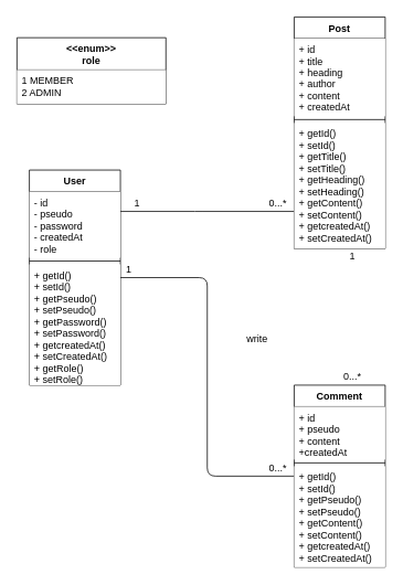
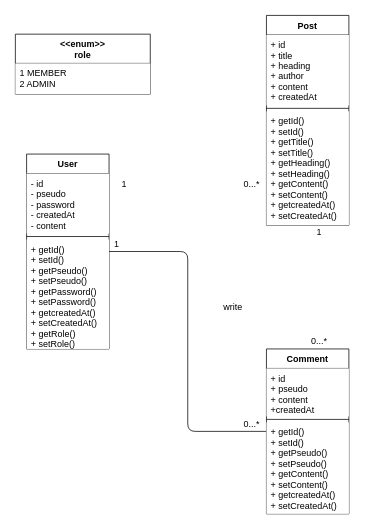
  <mxCell id="0" />
  <mxCell id="1" parent="0" />
- <mxCell id="2" value="" style="endArrow=none;html=1;strokeWidth=1;edgeStyle=orthogonalEdgeStyle;" edge="1" parent="1" source="4" target="14"><mxGeometry width="50" height="50" relative="1" as="geometry"><mxPoint x="315" y="295" as="sourcePoint" /><mxPoint x="365" y="245" as="targetPoint" /><Array as="points"><mxPoint x="235" y="255" /><mxPoint x="235" y="255" /></Array></mxGeometry></mxCell>
  <mxCell id="3" value="" style="endArrow=none;html=1;strokeWidth=1;edgeStyle=orthogonalEdgeStyle;" edge="1" parent="1" source="4" target="10"><mxGeometry width="50" height="50" relative="1" as="geometry"><mxPoint x="215" y="245" as="sourcePoint" /><mxPoint x="485" y="315" as="targetPoint" /></mxGeometry></mxCell>
  <mxCell id="4" value="User&#10;" style="swimlane;fontStyle=1;align=center;verticalAlign=top;childLayout=stackLayout;horizontal=1;startSize=26;horizontalStack=0;resizeParent=1;resizeParentMax=0;resizeLast=0;collapsible=1;marginBottom=0;swimlaneLine=1;backgroundOutline=0;fillColor=#ffffff;" vertex="1" parent="1"><mxGeometry x="35" y="205" width="110" height="260" as="geometry" /></mxCell>
- <mxCell id="5" value="- id&#10;- pseudo&#10;- password&#10;- createdAt&#10;- role" style="text;strokeColor=none;fillColor=#ffffff;align=left;verticalAlign=top;spacingLeft=4;spacingRight=4;overflow=hidden;rotatable=0;points=[[0,0.5],[1,0.5]];portConstraint=eastwest;shadow=0;" vertex="1" parent="4"><mxGeometry y="26" width="110" height="80" as="geometry" /></mxCell>
+ <mxCell id="5" value="- id&#10;- pseudo&#10;- password&#10;- createdAt&#10;- content" style="text;strokeColor=none;fillColor=#ffffff;align=left;verticalAlign=top;spacingLeft=4;spacingRight=4;overflow=hidden;rotatable=0;points=[[0,0.5],[1,0.5]];portConstraint=eastwest;shadow=0;" vertex="1" parent="4"><mxGeometry y="26" width="110" height="80" as="geometry" /></mxCell>
  <mxCell id="6" value="" style="line;strokeWidth=1;fillColor=#ffffff;align=left;verticalAlign=middle;spacingTop=-1;spacingLeft=3;spacingRight=3;rotatable=0;labelPosition=right;points=[];portConstraint=eastwest;" vertex="1" parent="4"><mxGeometry y="106" width="110" height="8" as="geometry" /></mxCell>
  <mxCell id="7" value="+ getId()&#10;+ setId()&#10;+ getPseudo()&#10;+ setPseudo()&#10;+ getPassword()&#10;+ setPassword()&#10;+ getcreatedAt()&#10;+ setCreatedAt()&#10;+ getRole()&#10;+ setRole()&#10;" style="text;strokeColor=none;fillColor=#ffffff;align=left;verticalAlign=top;spacingLeft=4;spacingRight=4;overflow=hidden;rotatable=0;points=[[0,0.5],[1,0.5]];portConstraint=eastwest;" vertex="1" parent="4"><mxGeometry y="114" width="110" height="146" as="geometry" /></mxCell>
  <mxCell id="8" value="&lt;&lt;enum&gt;&gt;&#10;role&#10;" style="swimlane;fontStyle=1;align=center;verticalAlign=top;childLayout=stackLayout;horizontal=1;startSize=39;horizontalStack=0;resizeParent=1;resizeParentMax=0;resizeLast=0;collapsible=1;marginBottom=0;swimlaneLine=1;backgroundOutline=0;fillColor=#ffffff;" vertex="1" parent="1"><mxGeometry x="20" y="45" width="180" height="80" as="geometry" /></mxCell>
  <mxCell id="9" value="1 MEMBER&#10;2 ADMIN" style="text;strokeColor=none;fillColor=#ffffff;align=left;verticalAlign=top;spacingLeft=4;spacingRight=4;overflow=hidden;rotatable=0;points=[[0,0.5],[1,0.5]];portConstraint=eastwest;shadow=0;" vertex="1" parent="8"><mxGeometry y="39" width="180" height="41" as="geometry" /></mxCell>
  <mxCell id="10" value="Comment" style="swimlane;fontStyle=1;align=center;verticalAlign=top;childLayout=stackLayout;horizontal=1;startSize=26;horizontalStack=0;resizeParent=1;resizeParentMax=0;resizeLast=0;collapsible=1;marginBottom=0;swimlaneLine=1;backgroundOutline=0;fillColor=#ffffff;" vertex="1" parent="1"><mxGeometry x="355" y="465" width="110" height="220" as="geometry" /></mxCell>
  <mxCell id="11" value="+ id&#10;+ pseudo&#10;+ content&#10;+createdAt" style="text;strokeColor=none;fillColor=#ffffff;align=left;verticalAlign=top;spacingLeft=4;spacingRight=4;overflow=hidden;rotatable=0;points=[[0,0.5],[1,0.5]];portConstraint=eastwest;shadow=0;" vertex="1" parent="10"><mxGeometry y="26" width="110" height="64" as="geometry" /></mxCell>
  <mxCell id="12" value="" style="line;strokeWidth=1;fillColor=#ffffff;align=left;verticalAlign=middle;spacingTop=-1;spacingLeft=3;spacingRight=3;rotatable=0;labelPosition=right;points=[];portConstraint=eastwest;" vertex="1" parent="10"><mxGeometry y="90" width="110" height="8" as="geometry" /></mxCell>
  <mxCell id="13" value="+ getId()&#10;+ setId()&#10;+ getPseudo()&#10;+ setPseudo()&#10;+ getContent()&#10;+ setContent()&#10;+ getcreatedAt()&#10;+ setCreatedAt()" style="text;strokeColor=none;fillColor=#ffffff;align=left;verticalAlign=top;spacingLeft=4;spacingRight=4;overflow=hidden;rotatable=0;points=[[0,0.5],[1,0.5]];portConstraint=eastwest;" vertex="1" parent="10"><mxGeometry y="98" width="110" height="122" as="geometry" /></mxCell>
  <mxCell id="14" value="Post" style="swimlane;fontStyle=1;align=center;verticalAlign=top;childLayout=stackLayout;horizontal=1;startSize=26;horizontalStack=0;resizeParent=1;resizeParentMax=0;resizeLast=0;collapsible=1;marginBottom=0;swimlaneLine=1;backgroundOutline=0;fillColor=#ffffff;" vertex="1" parent="1"><mxGeometry x="355" y="20" width="110" height="280" as="geometry" /></mxCell>
  <mxCell id="15" value="+ id&#10;+ title&#10;+ heading&#10;+ author&#10;+ content&#10;+ createdAt" style="text;strokeColor=none;fillColor=#ffffff;align=left;verticalAlign=top;spacingLeft=4;spacingRight=4;overflow=hidden;rotatable=0;points=[[0,0.5],[1,0.5]];portConstraint=eastwest;shadow=0;" vertex="1" parent="14"><mxGeometry y="26" width="110" height="94" as="geometry" /></mxCell>
  <mxCell id="16" value="" style="line;strokeWidth=1;fillColor=#ffffff;align=left;verticalAlign=middle;spacingTop=-1;spacingLeft=3;spacingRight=3;rotatable=0;labelPosition=right;points=[];portConstraint=eastwest;" vertex="1" parent="14"><mxGeometry y="120" width="110" height="8" as="geometry" /></mxCell>
  <mxCell id="17" value="+ getId()&#10;+ setId()&#10;+ getTitle()&#10;+ setTitle()&#10;+ getHeading()&#10;+ setHeading()&#10;+ getContent()&#10;+ setContent()&#10;+ getcreatedAt()&#10;+ setCreatedAt()" style="text;strokeColor=none;fillColor=#ffffff;align=left;verticalAlign=top;spacingLeft=4;spacingRight=4;overflow=hidden;rotatable=0;points=[[0,0.5],[1,0.5]];portConstraint=eastwest;" vertex="1" parent="14"><mxGeometry y="128" width="110" height="152" as="geometry" /></mxCell>
  <mxCell id="18" value="1" style="text;html=1;align=center;verticalAlign=middle;resizable=0;points=[];autosize=1;" vertex="1" parent="1"><mxGeometry x="415" y="300" width="20" height="20" as="geometry" /></mxCell>
  <mxCell id="19" value="0...*" style="text;html=1;align=center;verticalAlign=middle;resizable=0;points=[];autosize=1;" vertex="1" parent="1"><mxGeometry x="405" y="445" width="40" height="20" as="geometry" /></mxCell>
  <mxCell id="20" value="0...*" style="text;html=1;align=center;verticalAlign=middle;resizable=0;points=[];autosize=1;" vertex="1" parent="1"><mxGeometry x="315" y="235" width="40" height="20" as="geometry" /></mxCell>
  <mxCell id="21" value="1" style="text;html=1;align=center;verticalAlign=middle;resizable=0;points=[];autosize=1;" vertex="1" parent="1"><mxGeometry x="155" y="235" width="20" height="20" as="geometry" /></mxCell>
  <mxCell id="22" value="1" style="text;html=1;align=center;verticalAlign=middle;resizable=0;points=[];autosize=1;" vertex="1" parent="1"><mxGeometry x="145" y="315" width="20" height="20" as="geometry" /></mxCell>
  <mxCell id="23" value="0...*" style="text;html=1;align=center;verticalAlign=middle;resizable=0;points=[];autosize=1;" vertex="1" parent="1"><mxGeometry x="315" y="555" width="40" height="20" as="geometry" /></mxCell>
  <mxCell id="24" value="write" style="text;html=1;align=center;verticalAlign=middle;resizable=0;points=[];autosize=1;" vertex="1" parent="1"><mxGeometry x="290" y="400" width="40" height="20" as="geometry" /></mxCell>
